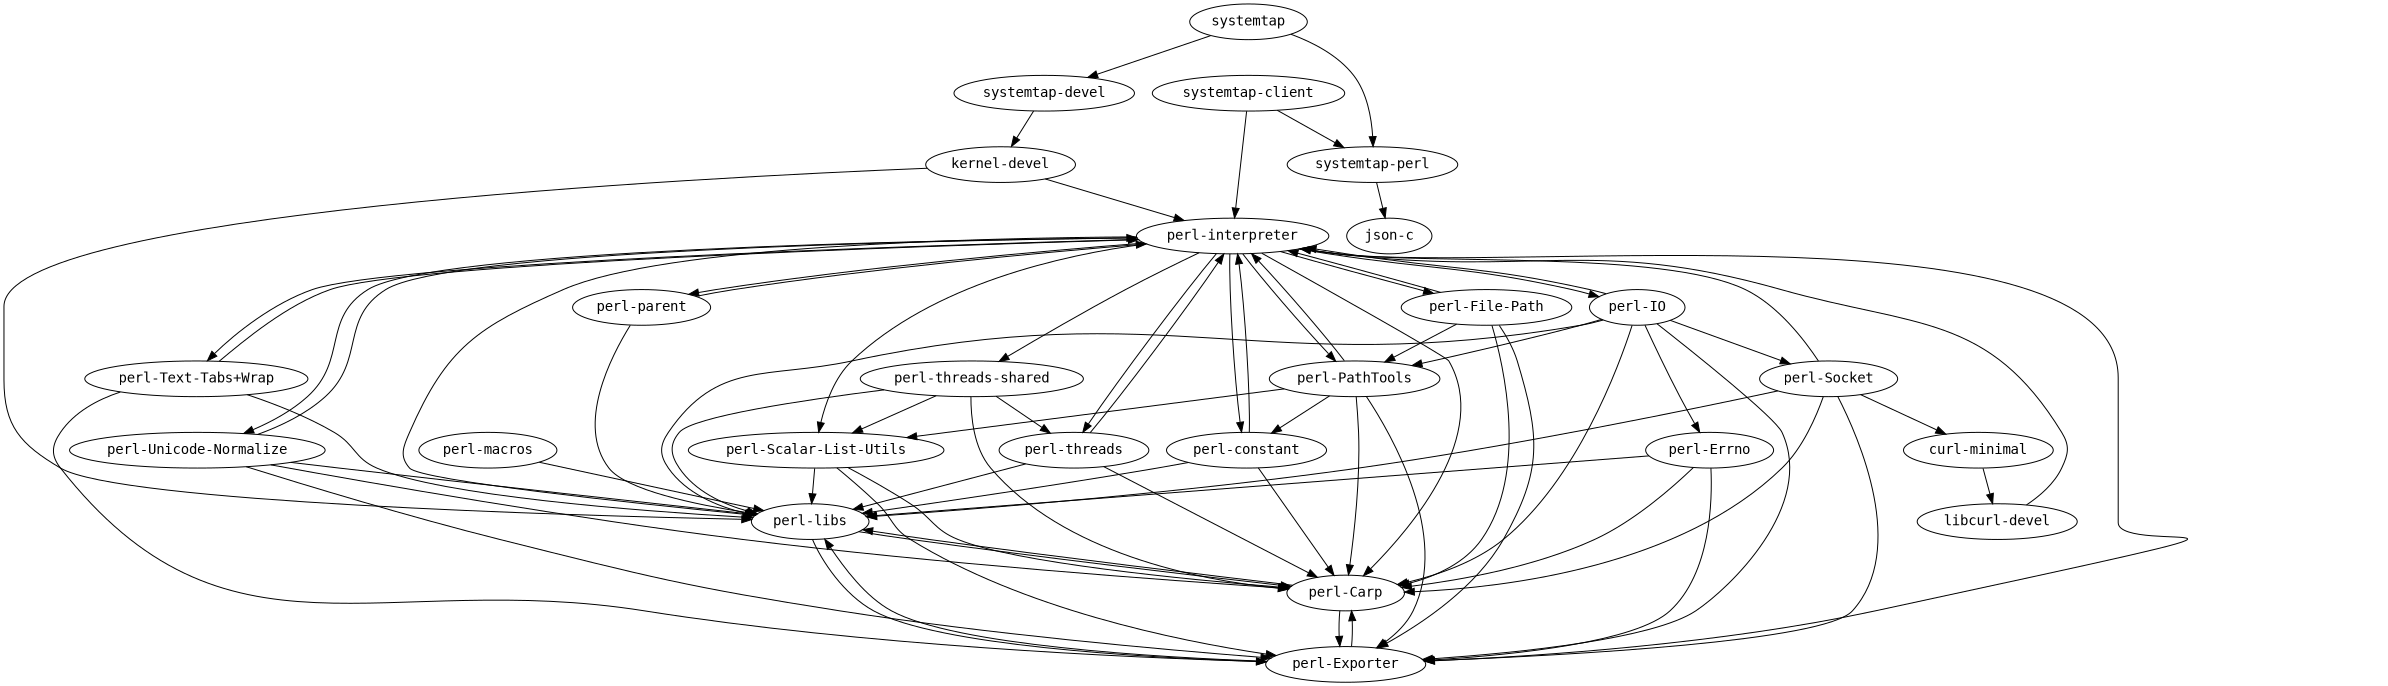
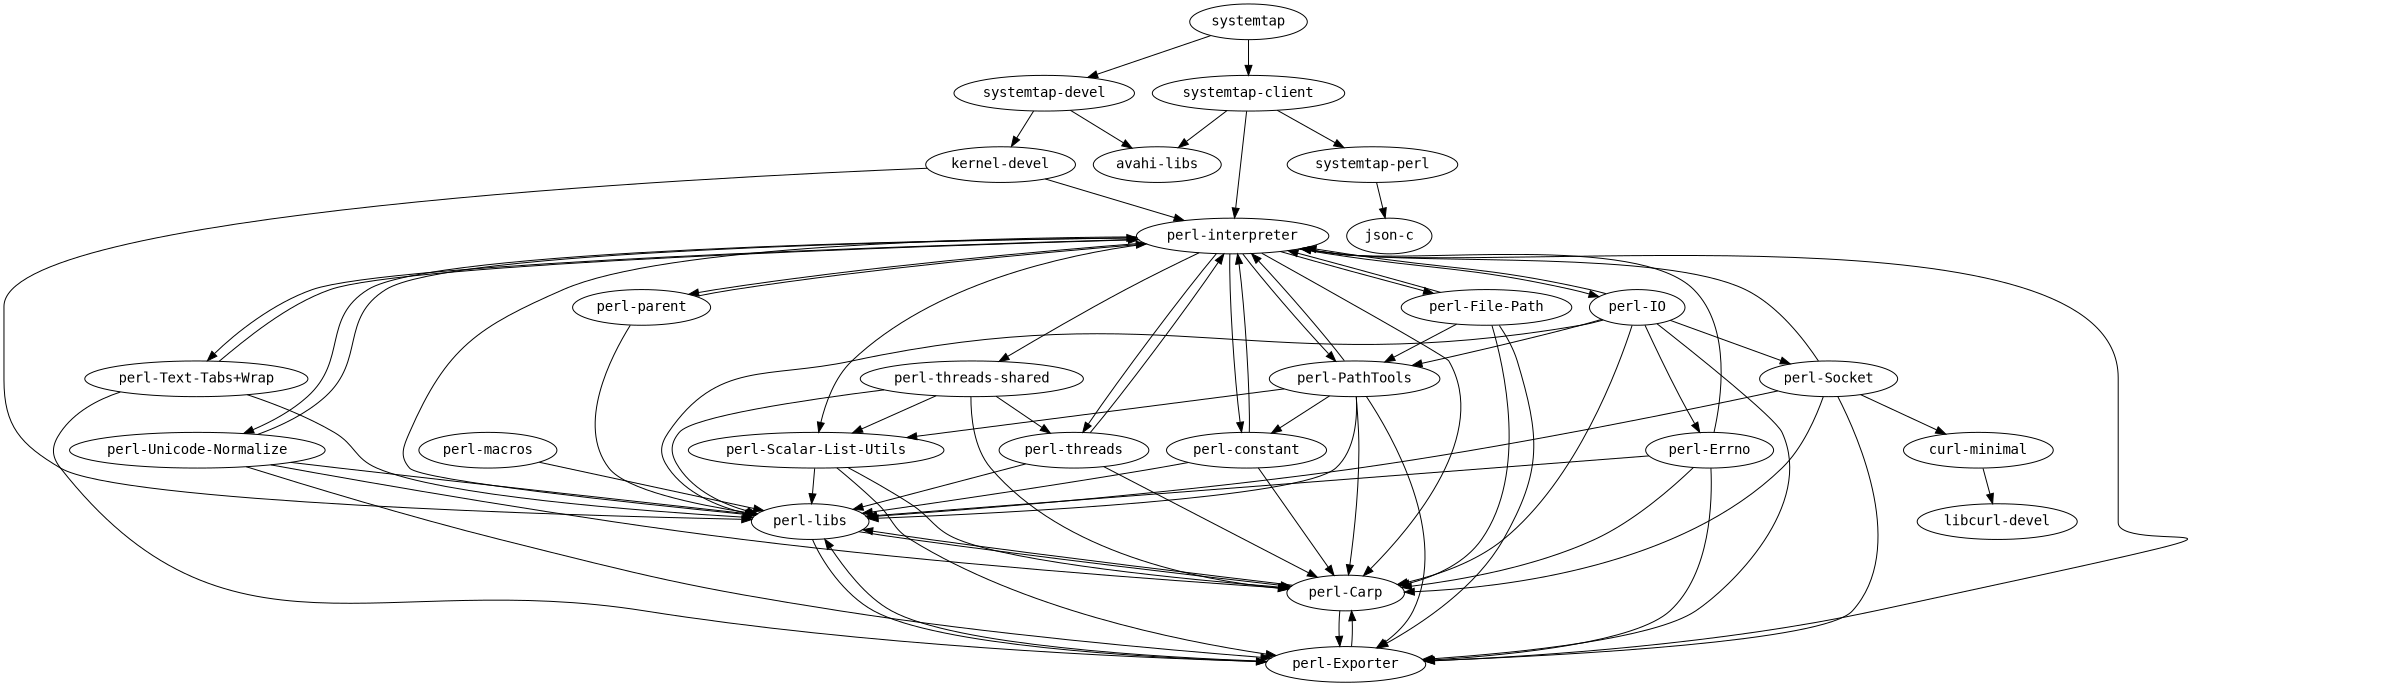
  strict digraph {
    node [fontname=monospace]
    systemtap
    "systemtap-devel"
    "systemtap-client"
+   "avahi-libs"
    "kernel-devel"
    "perl-interpreter"
    n7 [label="systemtap-perl"]
    "perl-libs"
    "perl-Carp"
    "perl-Exporter"
    "perl-constant"
    "perl-PathTools"
    "perl-File-Path"
    "perl-IO"
    "perl-parent"
    "perl-Text-Tabs+Wrap"
    "perl-threads"
    "perl-threads-shared"
    "perl-Unicode-Normalize"
    "perl-Scalar-List-Utils"
    "json-c"
    "perl-Errno"
    "perl-Socket"
    "curl-minimal"
    n25 [label="libcurl-devel"]
    "perl-macros"
    systemtap -> "systemtap-devel"
-   systemtap -> n7
+   systemtap -> "systemtap-client"
+   "systemtap-devel" -> "avahi-libs"
    "systemtap-devel" -> "kernel-devel"
+   "systemtap-client" -> "avahi-libs"
    "systemtap-client" -> "perl-interpreter"
    "systemtap-client" -> n7
    "kernel-devel" -> "perl-interpreter"
    "kernel-devel" -> "perl-libs"
    "perl-interpreter" -> "perl-libs"
    "perl-interpreter" -> "perl-Carp"
    "perl-interpreter" -> "perl-Exporter"
    "perl-interpreter" -> "perl-constant"
    "perl-interpreter" -> "perl-PathTools"
    "perl-interpreter" -> "perl-File-Path"
    "perl-interpreter" -> "perl-IO"
    "perl-interpreter" -> "perl-parent"
    "perl-interpreter" -> "perl-Text-Tabs+Wrap"
    "perl-interpreter" -> "perl-threads"
    "perl-interpreter" -> "perl-threads-shared"
    "perl-interpreter" -> "perl-Unicode-Normalize"
    "perl-interpreter" -> "perl-Scalar-List-Utils"
    n7 -> "json-c"
    "perl-libs" -> "perl-Carp"
    "perl-libs" -> "perl-Exporter"
    "perl-Carp" -> "perl-libs"
    "perl-Carp" -> "perl-Exporter"
    "perl-Exporter" -> "perl-libs"
    "perl-Exporter" -> "perl-Carp"
    "perl-constant" -> "perl-interpreter"
    "perl-constant" -> "perl-libs"
    "perl-constant" -> "perl-Carp"
    "perl-PathTools" -> "perl-interpreter"
+   "perl-PathTools" -> "perl-libs"
    "perl-PathTools" -> "perl-Carp"
    "perl-PathTools" -> "perl-Exporter"
    "perl-PathTools" -> "perl-constant"
    "perl-PathTools" -> "perl-Scalar-List-Utils"
    "perl-File-Path" -> "perl-interpreter"
    "perl-File-Path" -> "perl-Carp"
    "perl-File-Path" -> "perl-Exporter"
    "perl-File-Path" -> "perl-PathTools"
    "perl-IO" -> "perl-interpreter"
    "perl-IO" -> "perl-libs"
    "perl-IO" -> "perl-Carp"
    "perl-IO" -> "perl-Exporter"
    "perl-IO" -> "perl-PathTools"
    "perl-IO" -> "perl-Errno"
    "perl-IO" -> "perl-Socket"
    "perl-parent" -> "perl-interpreter"
    "perl-parent" -> "perl-libs"
    "perl-Text-Tabs+Wrap" -> "perl-interpreter"
    "perl-Text-Tabs+Wrap" -> "perl-libs"
    "perl-Text-Tabs+Wrap" -> "perl-Exporter"
    "perl-threads" -> "perl-interpreter"
    "perl-threads" -> "perl-libs"
    "perl-threads" -> "perl-Carp"
    "perl-threads-shared" -> "perl-libs"
    "perl-threads-shared" -> "perl-Carp"
    "perl-threads-shared" -> "perl-threads"
    "perl-threads-shared" -> "perl-Scalar-List-Utils"
    "perl-Unicode-Normalize" -> "perl-interpreter"
    "perl-Unicode-Normalize" -> "perl-libs"
    "perl-Unicode-Normalize" -> "perl-Carp"
    "perl-Unicode-Normalize" -> "perl-Exporter"
    "perl-Scalar-List-Utils" -> "perl-libs"
    "perl-Scalar-List-Utils" -> "perl-Carp"
    "perl-Scalar-List-Utils" -> "perl-Exporter"
-   n25 -> "perl-interpreter"
+   "perl-Errno" -> "perl-interpreter"
    "perl-Errno" -> "perl-libs"
    "perl-Errno" -> "perl-Carp"
    "perl-Errno" -> "perl-Exporter"
    "perl-Socket" -> "perl-interpreter"
    "perl-Socket" -> "perl-libs"
    "perl-Socket" -> "perl-Carp"
    "perl-Socket" -> "perl-Exporter"
    "perl-Socket" -> "curl-minimal"
    "curl-minimal" -> n25
    "perl-macros" -> "perl-libs"
  }
